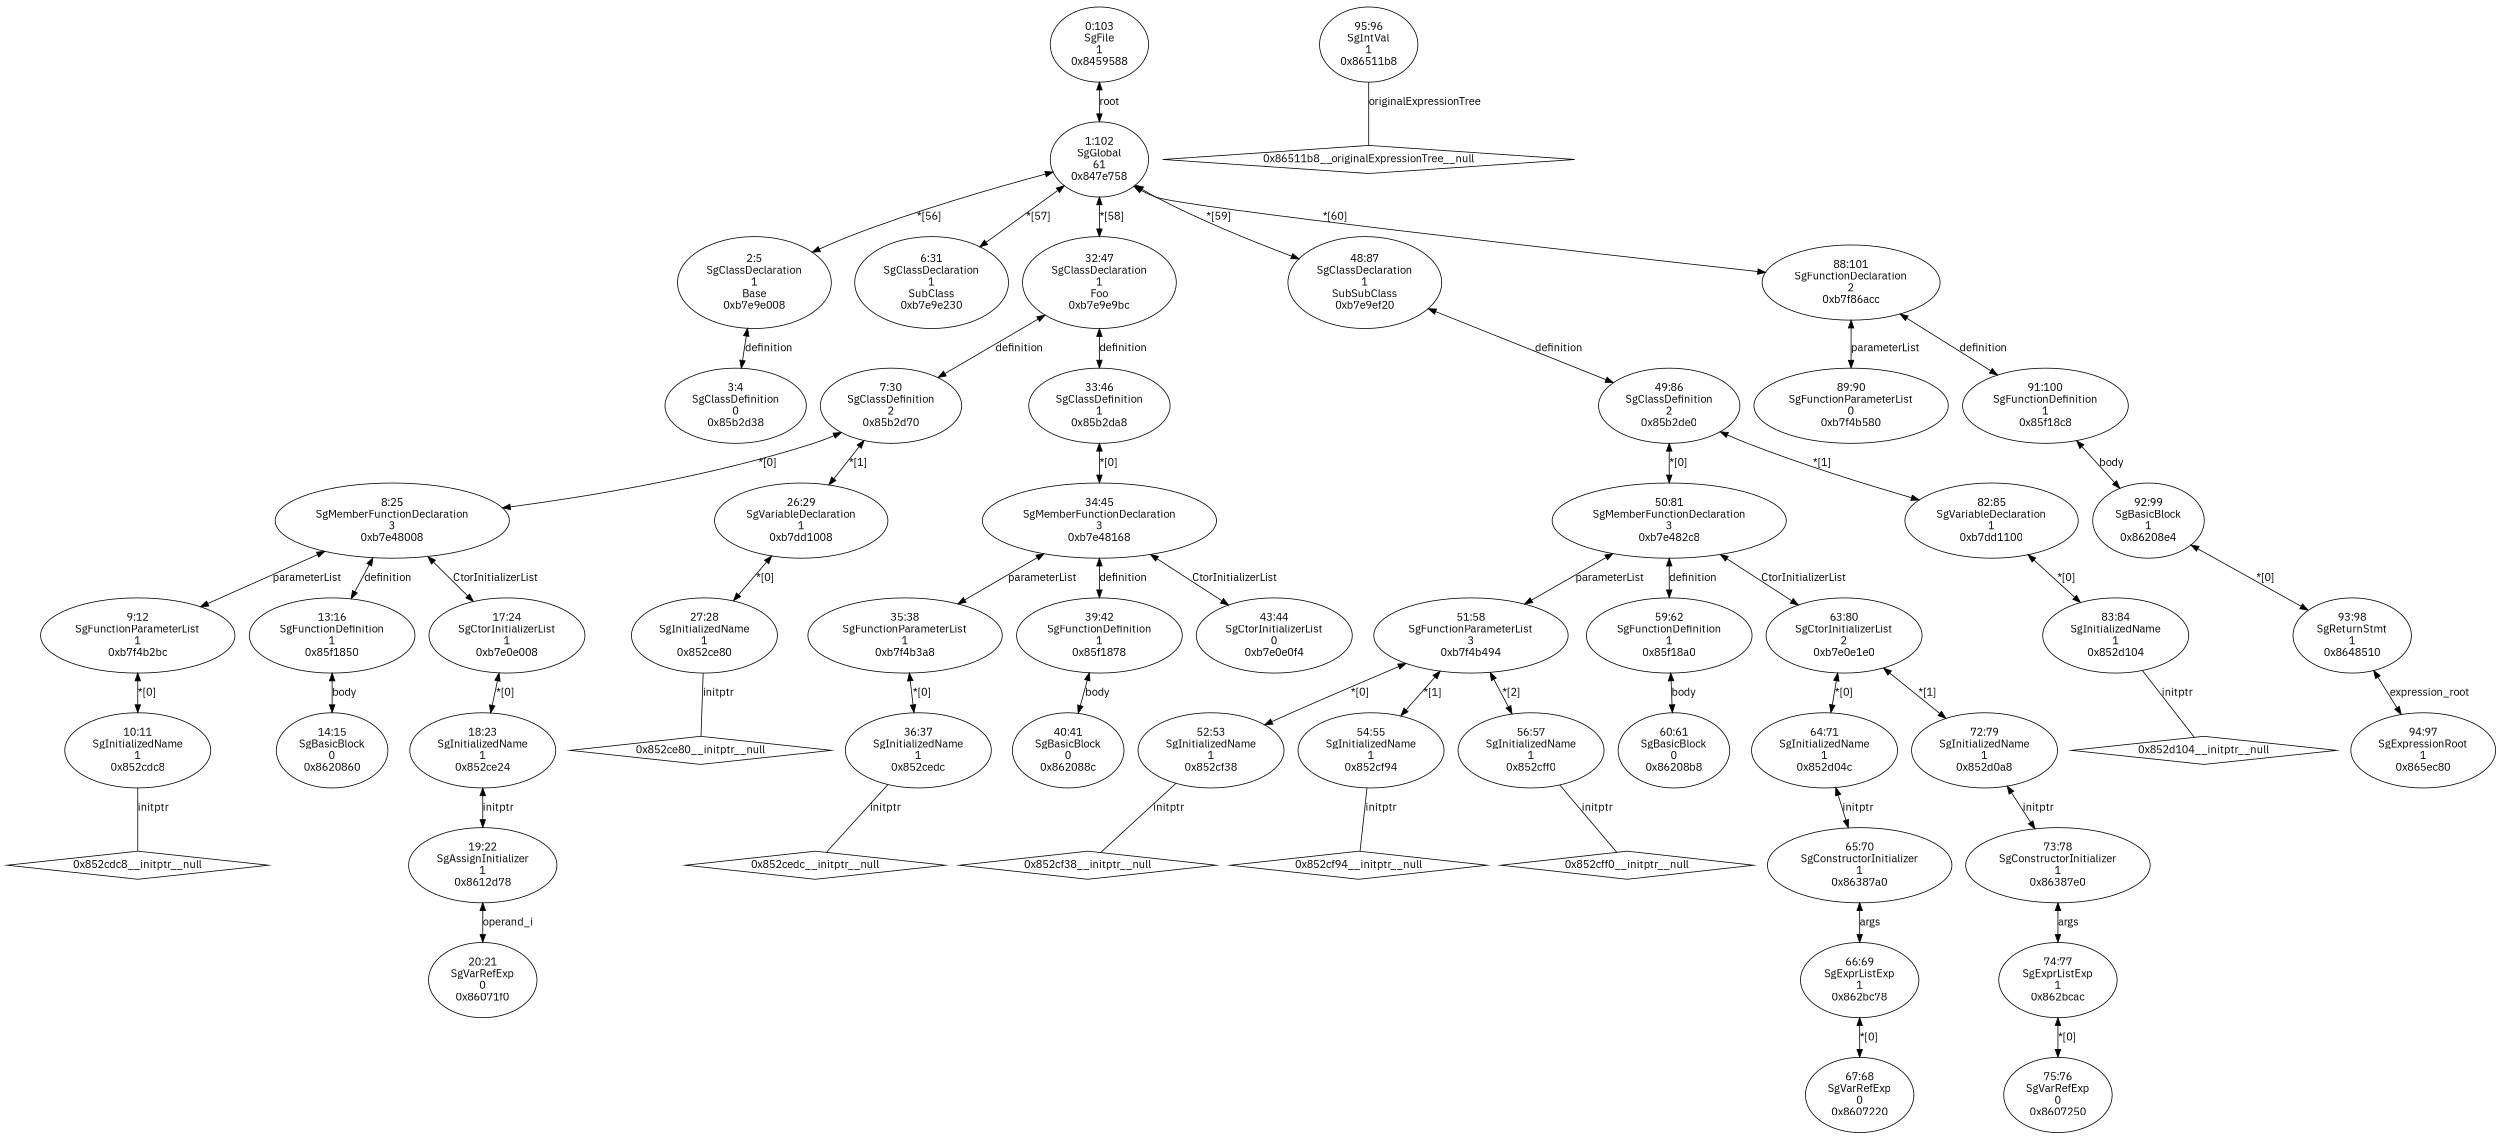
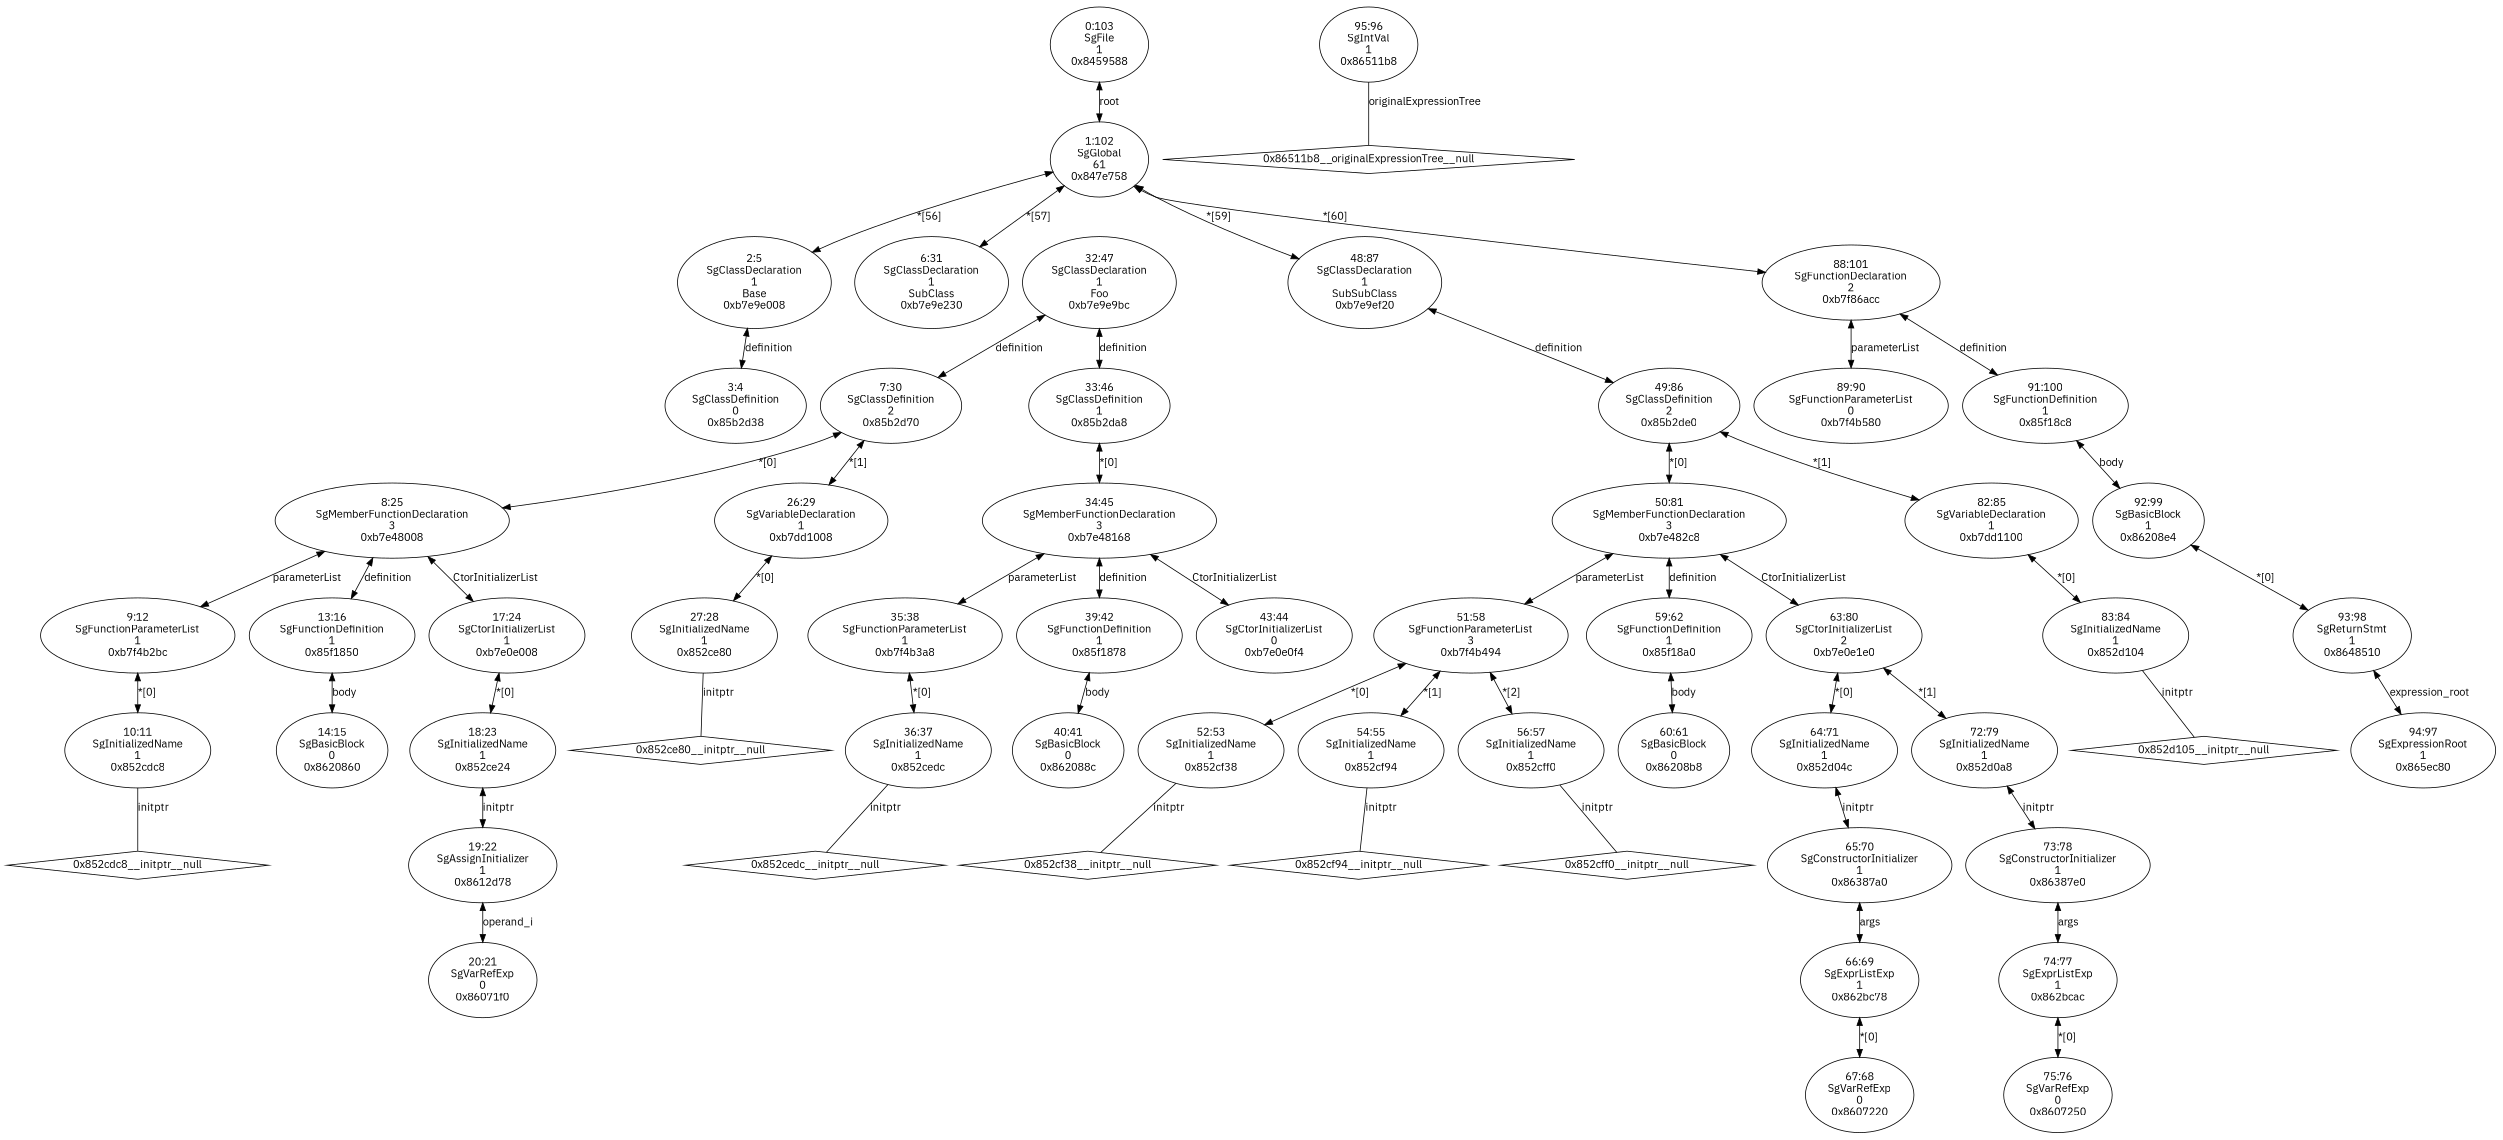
  digraph {
    fontname="IBM Plex Sans"
    node [fontname="IBM Plex Sans"]
    edge [dir=both fontname="IBM Plex Sans"]
    n1 [label="3:4\nSgClassDefinition\n0\n0x85b2d38\n"]
    n2 [label="2:5\nSgClassDeclaration\n1\nBase\n0xb7e9e008\n"]
    n3 [label="10:11\nSgInitializedName\n1\n0x852cdc8\n"]
    "0x852cdc8__initptr__null" [shape=diamond]
    n5 [label="9:12\nSgFunctionParameterList\n1\n0xb7f4b2bc\n"]
    n6 [label="14:15\nSgBasicBlock\n0\n0x8620860\n"]
    n7 [label="13:16\nSgFunctionDefinition\n1\n0x85f1850\n"]
    n8 [label="20:21\nSgVarRefExp\n0\n0x86071f0\n"]
    n9 [label="19:22\nSgAssignInitializer\n1\n0x8612d78\n"]
    n10 [label="18:23\nSgInitializedName\n1\n0x852ce24\n"]
    n11 [label="17:24\nSgCtorInitializerList\n1\n0xb7e0e008\n"]
    n12 [label="8:25\nSgMemberFunctionDeclaration\n3\n0xb7e48008\n"]
    n13 [label="27:28\nSgInitializedName\n1\n0x852ce80\n"]
    "0x852ce80__initptr__null" [shape=diamond]
    n15 [label="26:29\nSgVariableDeclaration\n1\n0xb7dd1008\n"]
    n16 [label="7:30\nSgClassDefinition\n2\n0x85b2d70\n"]
    n17 [label="6:31\nSgClassDeclaration\n1\nSubClass\n0xb7e9e230\n"]
    n18 [label="36:37\nSgInitializedName\n1\n0x852cedc\n"]
    "0x852cedc__initptr__null" [shape=diamond]
    n20 [label="35:38\nSgFunctionParameterList\n1\n0xb7f4b3a8\n"]
    n21 [label="40:41\nSgBasicBlock\n0\n0x862088c\n"]
    n22 [label="39:42\nSgFunctionDefinition\n1\n0x85f1878\n"]
    n23 [label="43:44\nSgCtorInitializerList\n0\n0xb7e0e0f4\n"]
    n24 [label="34:45\nSgMemberFunctionDeclaration\n3\n0xb7e48168\n"]
    n25 [label="33:46\nSgClassDefinition\n1\n0x85b2da8\n"]
    n26 [label="32:47\nSgClassDeclaration\n1\nFoo\n0xb7e9e9bc\n"]
    n27 [label="52:53\nSgInitializedName\n1\n0x852cf38\n"]
    "0x852cf38__initptr__null" [shape=diamond]
    n29 [label="54:55\nSgInitializedName\n1\n0x852cf94\n"]
    "0x852cf94__initptr__null" [shape=diamond]
    n31 [label="56:57\nSgInitializedName\n1\n0x852cff0\n"]
    "0x852cff0__initptr__null" [shape=diamond]
    n33 [label="51:58\nSgFunctionParameterList\n3\n0xb7f4b494\n"]
    n34 [label="60:61\nSgBasicBlock\n0\n0x86208b8\n"]
    n35 [label="59:62\nSgFunctionDefinition\n1\n0x85f18a0\n"]
    n36 [label="67:68\nSgVarRefExp\n0\n0x8607220\n"]
    n37 [label="66:69\nSgExprListExp\n1\n0x862bc78\n"]
    n38 [label="65:70\nSgConstructorInitializer\n1\n0x86387a0\n"]
    n39 [label="64:71\nSgInitializedName\n1\n0x852d04c\n"]
    n40 [label="75:76\nSgVarRefExp\n0\n0x8607250\n"]
    n41 [label="74:77\nSgExprListExp\n1\n0x862bcac\n"]
    n42 [label="73:78\nSgConstructorInitializer\n1\n0x86387e0\n"]
    n43 [label="72:79\nSgInitializedName\n1\n0x852d0a8\n"]
    n44 [label="63:80\nSgCtorInitializerList\n2\n0xb7e0e1e0\n"]
    n45 [label="50:81\nSgMemberFunctionDeclaration\n3\n0xb7e482c8\n"]
    n46 [label="83:84\nSgInitializedName\n1\n0x852d104\n"]
-   "0x852d104__initptr__null" [shape=diamond]
+   "0x852d104__initptr__null" [shape=diamond label="0x852d105__initptr__null"]
    n48 [label="82:85\nSgVariableDeclaration\n1\n0xb7dd1100\n"]
    n49 [label="49:86\nSgClassDefinition\n2\n0x85b2de0\n"]
    n50 [label="48:87\nSgClassDeclaration\n1\nSubSubClass\n0xb7e9ef20\n"]
    n51 [label="89:90\nSgFunctionParameterList\n0\n0xb7f4b580\n"]
    n52 [label="95:96\nSgIntVal\n1\n0x86511b8\n"]
    "0x86511b8__originalExpressionTree__null" [shape=diamond]
    n54 [label="94:97\nSgExpressionRoot\n1\n0x865ec80\n"]
    n55 [label="93:98\nSgReturnStmt\n1\n0x8648510\n"]
    n56 [label="92:99\nSgBasicBlock\n1\n0x86208e4\n"]
    n57 [label="91:100\nSgFunctionDefinition\n1\n0x85f18c8\n"]
    n58 [label="88:101\nSgFunctionDeclaration\n2\n0xb7f86acc\n"]
    n59 [label="1:102\nSgGlobal\n61\n0x847e758\n"]
    n60 [label="0:103\nSgFile\n1\n0x8459588\n"]
    n2 -> n1 [label=definition]
    n3 -> "0x852cdc8__initptr__null" [dir=none label=initptr]
    n5 -> n3 [label="*[0]"]
    n7 -> n6 [label=body]
    n9 -> n8 [label=operand_i]
    n10 -> n9 [label=initptr]
    n11 -> n10 [label="*[0]"]
    n12 -> n5 [label=parameterList]
    n12 -> n7 [label=definition]
    n12 -> n11 [label=CtorInitializerList]
    n13 -> "0x852ce80__initptr__null" [dir=none label=initptr]
    n15 -> n13 [label="*[0]"]
    n16 -> n12 [label="*[0]"]
    n16 -> n15 [label="*[1]"]
    n18 -> "0x852cedc__initptr__null" [dir=none label=initptr]
    n20 -> n18 [label="*[0]"]
    n22 -> n21 [label=body]
    n24 -> n20 [label=parameterList]
    n24 -> n22 [label=definition]
    n24 -> n23 [label=CtorInitializerList]
    n25 -> n24 [label="*[0]"]
    n26 -> n16 [label=definition]
    n26 -> n25 [label=definition]
    n27 -> "0x852cf38__initptr__null" [dir=none label=initptr]
    n29 -> "0x852cf94__initptr__null" [dir=none label=initptr]
    n31 -> "0x852cff0__initptr__null" [dir=none label=initptr]
    n33 -> n27 [label="*[0]"]
    n33 -> n29 [label="*[1]"]
    n33 -> n31 [label="*[2]"]
    n35 -> n34 [label=body]
    n37 -> n36 [label="*[0]"]
    n38 -> n37 [label=args]
    n39 -> n38 [label=initptr]
    n41 -> n40 [label="*[0]"]
    n42 -> n41 [label=args]
    n43 -> n42 [label=initptr]
    n44 -> n39 [label="*[0]"]
    n44 -> n43 [label="*[1]"]
    n45 -> n33 [label=parameterList]
    n45 -> n35 [label=definition]
    n45 -> n44 [label=CtorInitializerList]
    n46 -> "0x852d104__initptr__null" [dir=none label=initptr]
    n48 -> n46 [label="*[0]"]
    n49 -> n45 [label="*[0]"]
    n49 -> n48 [label="*[1]"]
    n50 -> n49 [label=definition]
    n52 -> "0x86511b8__originalExpressionTree__null" [dir=none label=originalExpressionTree]
    n55 -> n54 [label=expression_root]
    n56 -> n55 [label="*[0]"]
    n57 -> n56 [label=body]
    n58 -> n51 [label=parameterList]
    n58 -> n57 [label=definition]
    n59 -> n2 [label="*[56]"]
    n59 -> n17 [label="*[57]"]
-   n59 -> n26 [label="*[58]"]
    n59 -> n50 [label="*[59]"]
    n59 -> n58 [label="*[60]"]
    n60 -> n59 [label=root]
  }
